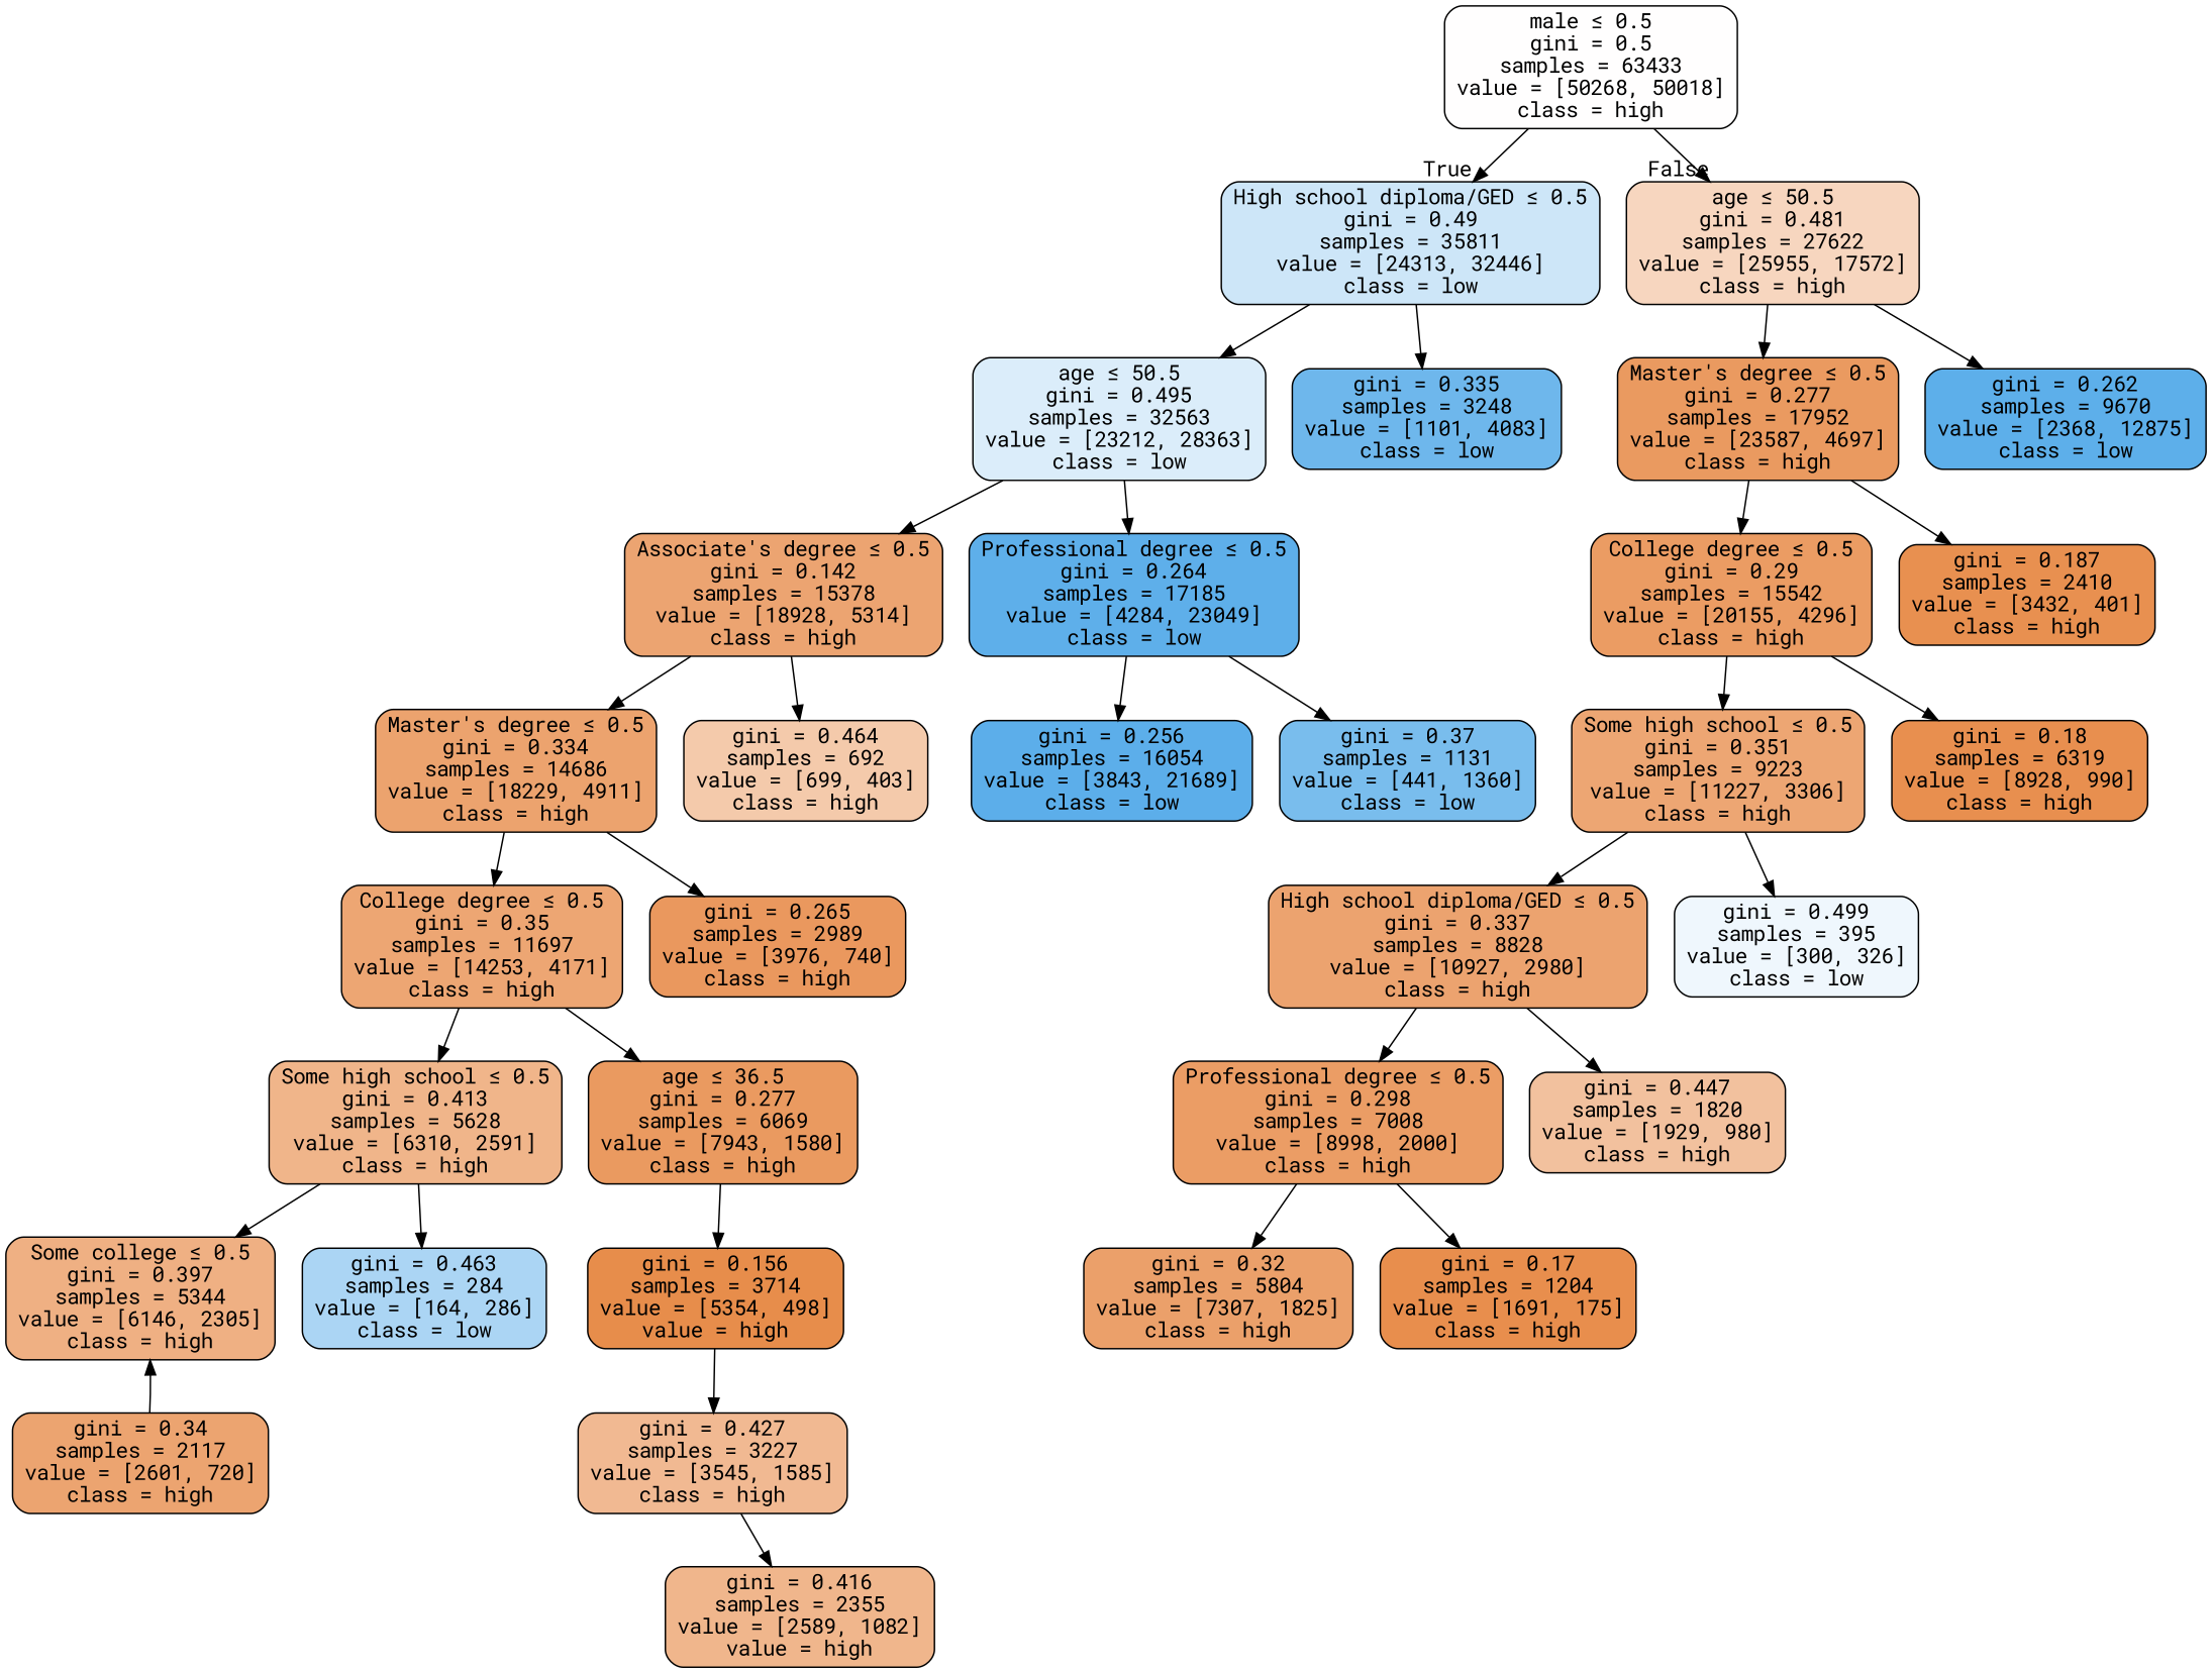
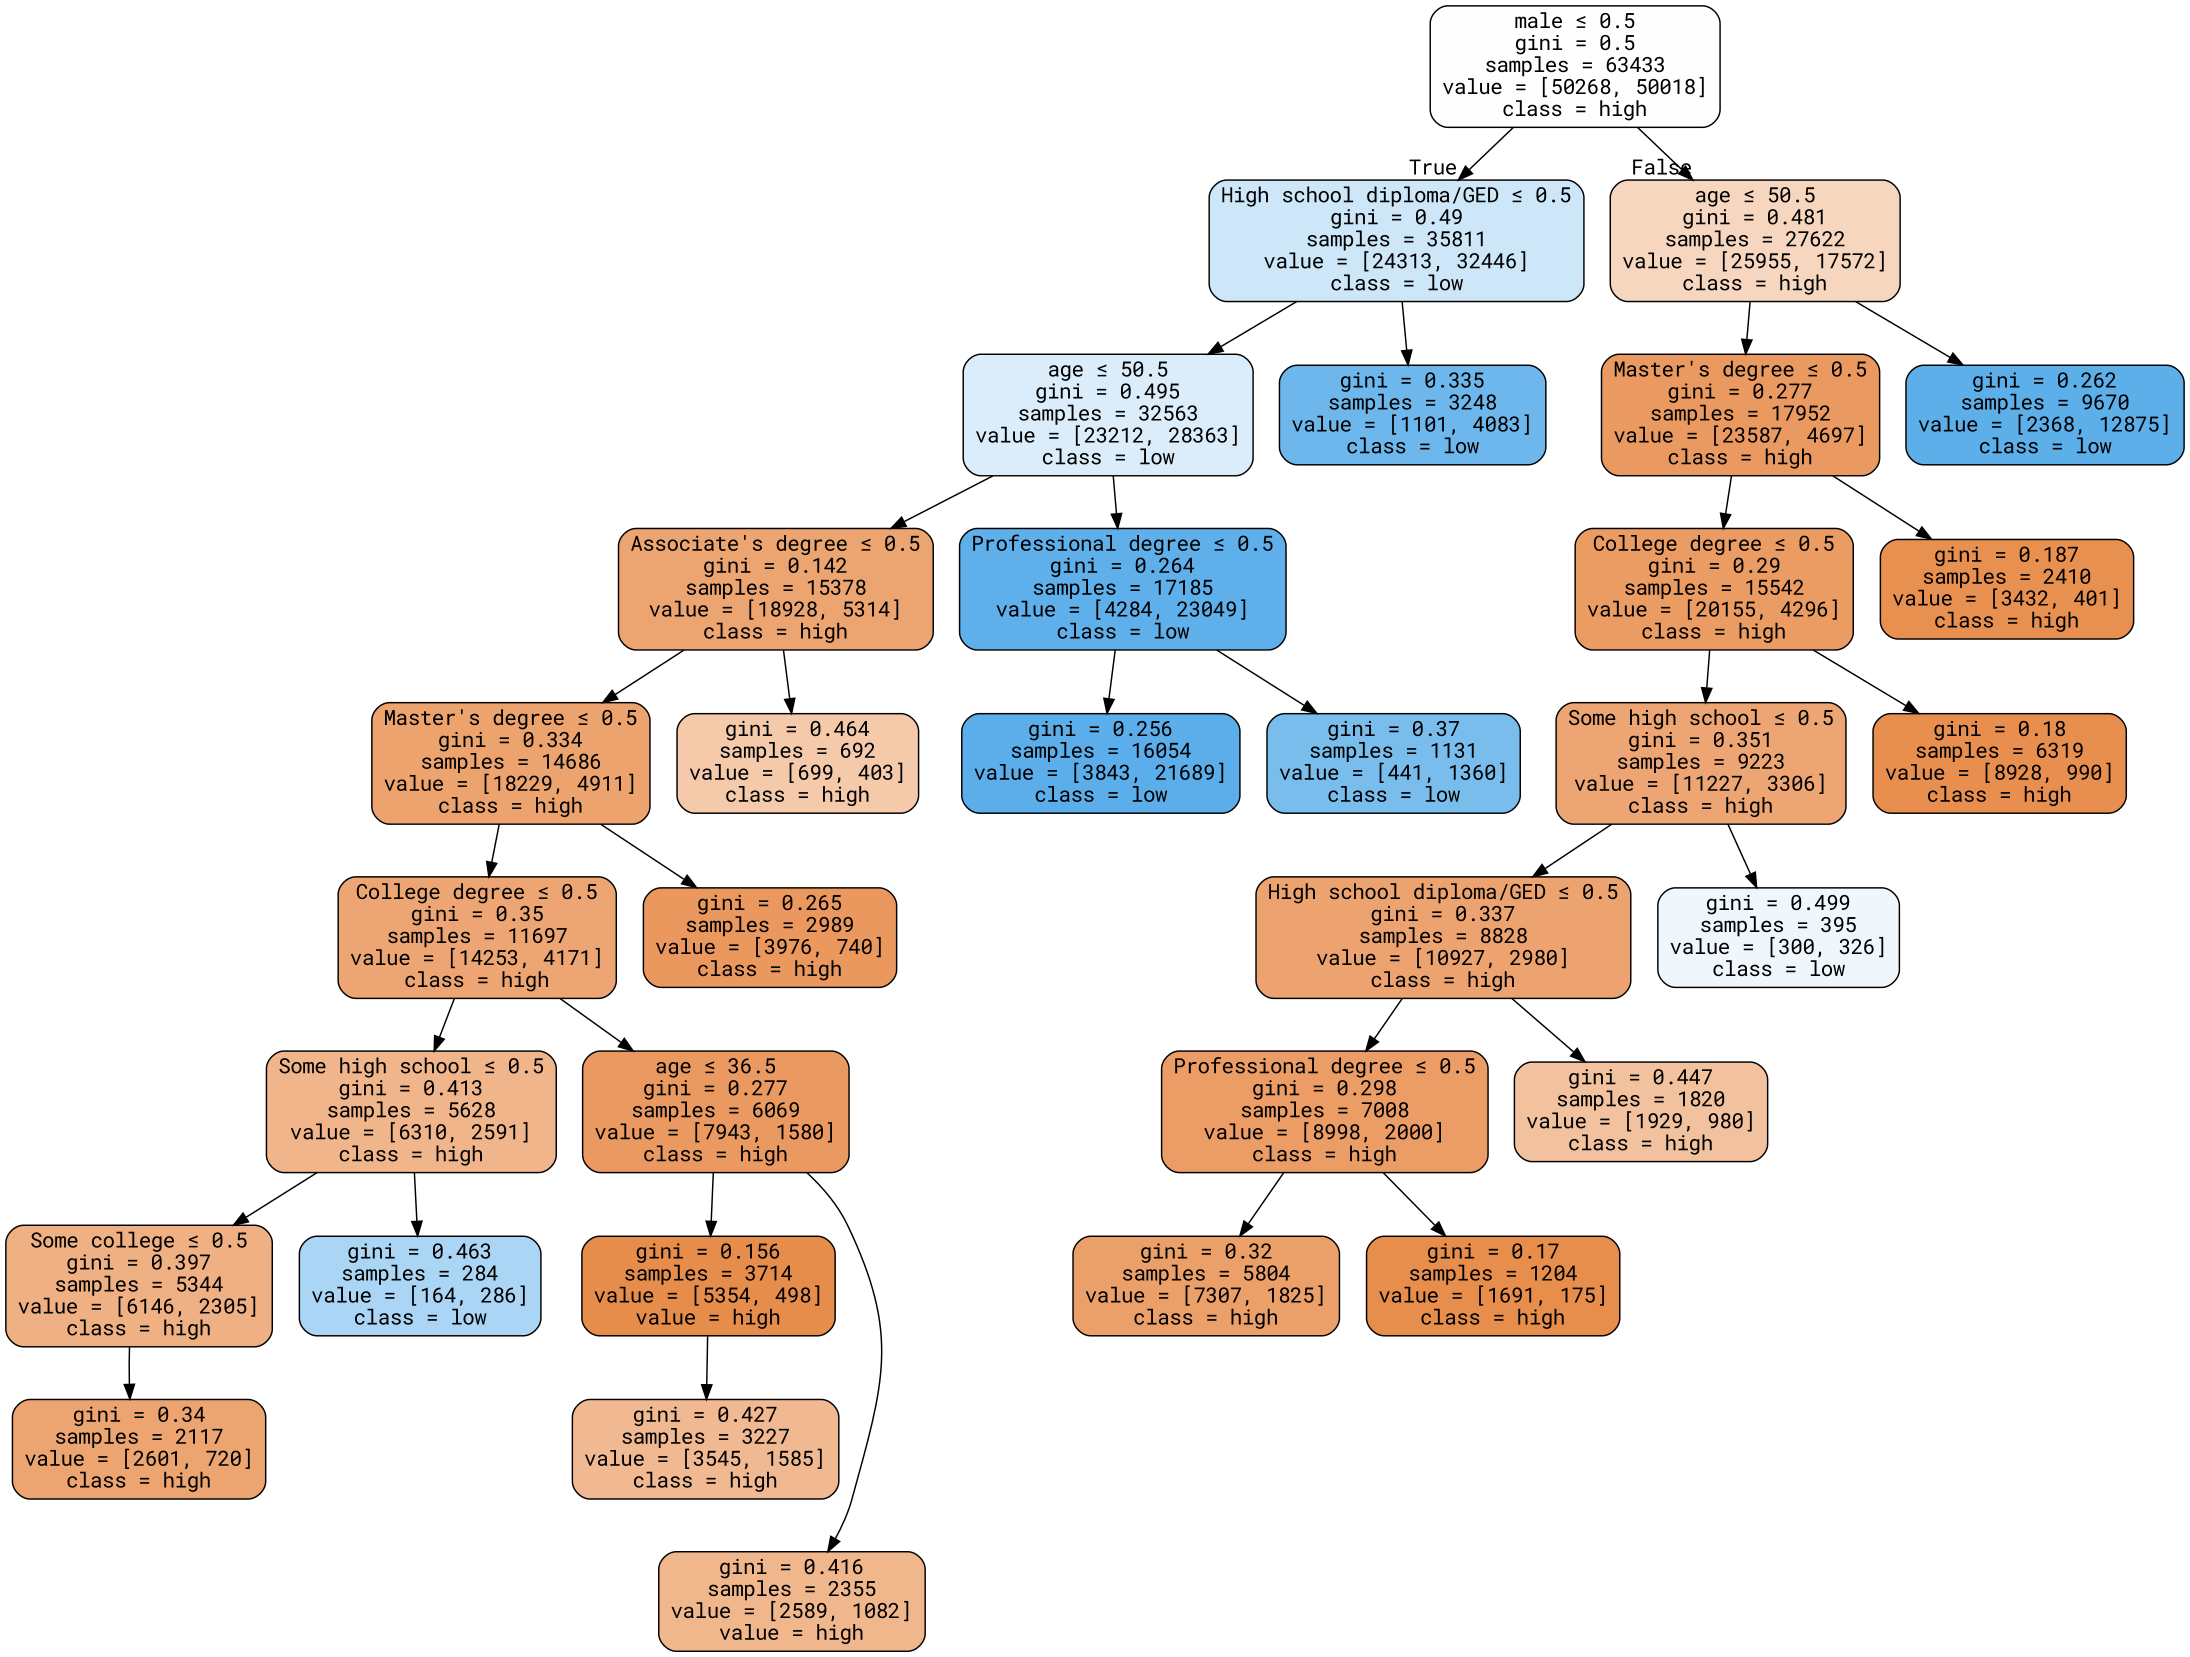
  digraph {
    fontname="Roboto Mono"
    node [color=black fillcolor="#ea9a60" fontname="Roboto Mono" shape=box style="filled, rounded"]
    edge [fontname="Roboto Mono"]
    n1 [fillcolor="#fffefe" label=<male &le; 0.5<br/>gini = 0.5<br/>samples = 63433<br/>value = [50268, 50018]<br/>class = high>]
    n2 [fillcolor="#cde6f8" label=<High school diploma/GED &le; 0.5<br/>gini = 0.49<br/>samples = 35811<br/>value = [24313, 32446]<br/>class = low>]
    n3 [fillcolor="#f7d6bf" label=<age &le; 50.5<br/>gini = 0.481<br/>samples = 27622<br/>value = [25955, 17572]<br/>class = high>]
    n4 [fillcolor="#dbedfa" label=<age &le; 50.5<br/>gini = 0.495<br/>samples = 32563<br/>value = [23212, 28363]<br/>class = low>]
    n5 [fillcolor="#6eb7ec" label=<gini = 0.335<br/>samples = 3248<br/>value = [1101, 4083]<br/>class = low>]
    n6 [label=<Master's degree &le; 0.5<br/>gini = 0.277<br/>samples = 17952<br/>value = [23587, 4697]<br/>class = high>]
    n7 [fillcolor="#5dafea" label=<gini = 0.262<br/>samples = 9670<br/>value = [2368, 12875]<br/>class = low>]
    n8 [fillcolor="#eca471" label=<Associate's degree &le; 0.5<br/>gini = 0.142<br/>samples = 15378<br/>value = [18928, 5314]<br/>class = high>]
    n9 [fillcolor="#5eafea" label=<Professional degree &le; 0.5<br/>gini = 0.264<br/>samples = 17185<br/>value = [4284, 23049]<br/>class = low>]
    n10 [fillcolor="#eca36e" label=<Master's degree &le; 0.5<br/>gini = 0.334<br/>samples = 14686<br/>value = [18229, 4911]<br/>class = high>]
    n11 [fillcolor="#f4caab" label=<gini = 0.464<br/>samples = 692<br/>value = [699, 403]<br/>class = high>]
    n12 [fillcolor="#5caeea" label=<gini = 0.256<br/>samples = 16054<br/>value = [3843, 21689]<br/>class = low>]
    n13 [fillcolor="#79bded" label=<gini = 0.37<br/>samples = 1131<br/>value = [441, 1360]<br/>class = low>]
    n14 [fillcolor="#eda673" label=<College degree &le; 0.5<br/>gini = 0.35<br/>samples = 11697<br/>value = [14253, 4171]<br/>class = high>]
    n15 [fillcolor="#ea985e" label=<gini = 0.265<br/>samples = 2989<br/>value = [3976, 740]<br/>class = high>]
    n16 [fillcolor="#f0b58a" label=<Some high school &le; 0.5<br/>gini = 0.413<br/>samples = 5628<br/>value = [6310, 2591]<br/>class = high>]
    n17 [label=<age &le; 36.5<br/>gini = 0.277<br/>samples = 6069<br/>value = [7943, 1580]<br/>class = high>]
    n18 [fillcolor="#efb083" label=<Some college &le; 0.5<br/>gini = 0.397<br/>samples = 5344<br/>value = [6146, 2305]<br/>class = high>]
    n19 [fillcolor="#abd5f4" label=<gini = 0.463<br/>samples = 284<br/>value = [164, 286]<br/>class = low>]
    n20 [fillcolor="#e78d4b" label=<gini = 0.156<br/>samples = 3714<br/>value = [5354, 498]<br/>value = high>]
    n21 [fillcolor="#f0b68c" label=<gini = 0.416<br/>samples = 2355<br/>value = [2589, 1082]<br/>value = high>]
    n22 [fillcolor="#eca470" label=<gini = 0.34<br/>samples = 2117<br/>value = [2601, 720]<br/>class = high>]
    n23 [fillcolor="#f1b992" label=<gini = 0.427<br/>samples = 3227<br/>value = [3545, 1585]<br/>class = high>]
    n24 [fillcolor="#eb9c63" label=<College degree &le; 0.5<br/>gini = 0.29<br/>samples = 15542<br/>value = [20155, 4296]<br/>class = high>]
    n25 [fillcolor="#e89050" label=<gini = 0.187<br/>samples = 2410<br/>value = [3432, 401]<br/>class = high>]
    n26 [fillcolor="#eda673" label=<Some high school &le; 0.5<br/>gini = 0.351<br/>samples = 9223<br/>value = [11227, 3306]<br/>class = high>]
    n27 [fillcolor="#e88f4f" label=<gini = 0.18<br/>samples = 6319<br/>value = [8928, 990]<br/>class = high>]
    n28 [fillcolor="#eca36f" label=<High school diploma/GED &le; 0.5<br/>gini = 0.337<br/>samples = 8828<br/>value = [10927, 2980]<br/>class = high>]
    n29 [fillcolor="#eff7fd" label=<gini = 0.499<br/>samples = 395<br/>value = [300, 326]<br/>class = low>]
    n30 [fillcolor="#eb9d65" label=<Professional degree &le; 0.5<br/>gini = 0.298<br/>samples = 7008<br/>value = [8998, 2000]<br/>class = high>]
    n31 [fillcolor="#f2c19e" label=<gini = 0.447<br/>samples = 1820<br/>value = [1929, 980]<br/>class = high>]
    n32 [fillcolor="#eba06a" label=<gini = 0.32<br/>samples = 5804<br/>value = [7307, 1825]<br/>class = high>]
    n33 [fillcolor="#e88e4d" label=<gini = 0.17<br/>samples = 1204<br/>value = [1691, 175]<br/>class = high>]
    n1 -> n2 [headlabel=True labelangle=45 labeldistance=2.5]
    n1 -> n3 [headlabel=False labelangle=-45 labeldistance=2.5]
    n2 -> n4
    n2 -> n5
    n3 -> n6
    n3 -> n7
    n4 -> n8
    n4 -> n9
    n6 -> n24
    n6 -> n25
    n8 -> n10
    n8 -> n11
    n9 -> n12
    n9 -> n13
    n10 -> n14
    n10 -> n15
    n14 -> n16
    n14 -> n17
    n16 -> n18
    n16 -> n19
    n17 -> n20
-   n23 -> n21
-   n22 -> n18
+   n17 -> n21
+   n18 -> n22
    n20 -> n23
    n24 -> n26
    n24 -> n27
    n26 -> n28
    n26 -> n29
    n28 -> n30
    n28 -> n31
    n30 -> n32
    n30 -> n33
  }
